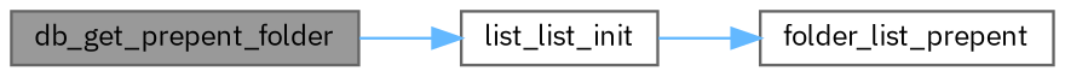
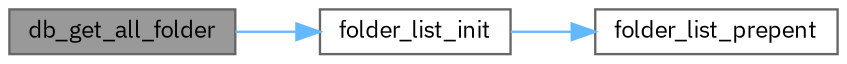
  digraph {
    fontname="IBM Plex Sans"
    rankdir=LR
    node [color=grey40 fillcolor=white fontname="IBM Plex Sans" fontsize=10 shape=box style=filled]
    edge [color=steelblue1 fontname="IBM Plex Sans" fontsize=10 labelfontname=Helvetica labelfontsize=10 style=solid]
-   n1 [color=gray40 fillcolor=grey60 fontcolor=black height=0.2 label=db_get_prepent_folder width=0.4]
-   n2 [height=0.2 label=list_list_init width=0.4]
+   n1 [color=gray40 fillcolor=grey60 fontcolor=black height=0.2 label=db_get_all_folder width=0.4]
+   n2 [height=0.2 label=folder_list_init width=0.4]
    n3 [height=0.2 label=folder_list_prepent width=0.4]
    n1 -> n2
    n2 -> n3
  }
